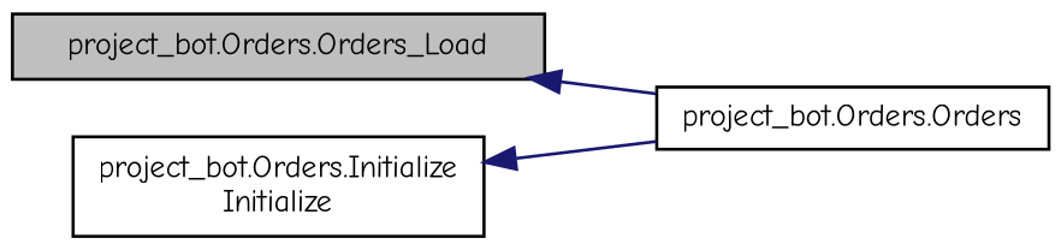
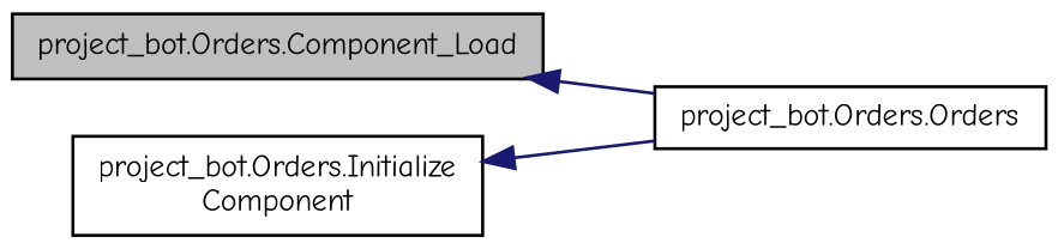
  digraph {
    fontname="Comic Neue"
    rankdir=LR
    node [color=black fillcolor=white fontname="Comic Neue" fontsize=10 shape=record style=filled]
    edge [color=midnightblue dir=back fontname="Comic Neue" fontsize=10 labelfontname=Helvetica labelfontsize=10 style=solid]
-   n1 [fillcolor=grey75 fontcolor=black height=0.2 label="project_bot.Orders.Orders_Load" width=0.4]
+   n1 [fillcolor=grey75 fontcolor=black height=0.2 label="project_bot.Orders.Component_Load" width=0.4]
    n2 [height=0.2 label="project_bot.Orders.Orders" width=0.4]
-   n3 [height=0.2 label="project_bot.Orders.Initialize\lInitialize" width=0.4]
+   n3 [height=0.2 label="project_bot.Orders.Initialize\lComponent" width=0.4]
    n1 -> n2
    n3 -> n2
  }
